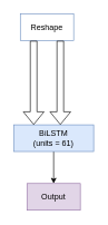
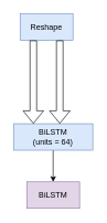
  <mxCell id="0" />
  <mxCell id="1" parent="0" />
- <mxCell id="2" value="Reshape" style="rounded=0;whiteSpace=wrap;html=1;fillColor=#ffffff;strokeColor=#6c8ebf;" vertex="1" parent="1"><mxGeometry x="30" y="20" width="80" height="40" as="geometry" /></mxCell>
+ <mxCell id="2" value="Reshape" style="rounded=0;whiteSpace=wrap;html=1;fillColor=#dae8fc;strokeColor=#6c8ebf;" vertex="1" parent="1"><mxGeometry x="30" y="20" width="80" height="40" as="geometry" /></mxCell>
  <mxCell id="3" style="edgeStyle=orthogonalEdgeStyle;rounded=0;orthogonalLoop=1;jettySize=auto;html=1;entryX=0.5;entryY=0;entryDx=0;entryDy=0;" edge="1" parent="1" source="4" target="7"><mxGeometry relative="1" as="geometry" /></mxCell>
- <mxCell id="4" value="BiLSTM&lt;div&gt;(units = 61)&lt;/div&gt;" style="rounded=0;whiteSpace=wrap;html=1;fillColor=#dae8fc;strokeColor=#6c8ebf;" vertex="1" parent="1"><mxGeometry x="20" y="186" width="120" height="40" as="geometry" /></mxCell>
+ <mxCell id="4" value="BiLSTM&lt;div&gt;(units = 64)&lt;/div&gt;" style="rounded=0;whiteSpace=wrap;html=1;fillColor=#dae8fc;strokeColor=#6c8ebf;" vertex="1" parent="1"><mxGeometry x="20" y="186" width="120" height="40" as="geometry" /></mxCell>
  <mxCell id="5" value="" style="shape=flexArrow;endArrow=classic;html=1;rounded=0;exitX=0.25;exitY=1;exitDx=0;exitDy=0;entryX=0.25;entryY=0;entryDx=0;entryDy=0;" edge="1" parent="1" source="2" target="4"><mxGeometry width="50" height="50" relative="1" as="geometry"><mxPoint x="-57" y="253" as="sourcePoint" /><mxPoint x="-57" y="323" as="targetPoint" /></mxGeometry></mxCell>
  <mxCell id="6" value="" style="shape=flexArrow;endArrow=classic;html=1;rounded=0;exitX=0.25;exitY=1;exitDx=0;exitDy=0;entryX=0.25;entryY=0;entryDx=0;entryDy=0;" edge="1" parent="1"><mxGeometry width="50" height="50" relative="1" as="geometry"><mxPoint x="90" y="60" as="sourcePoint" /><mxPoint x="90" y="186" as="targetPoint" /></mxGeometry></mxCell>
- <mxCell id="7" value="Output" style="rounded=0;whiteSpace=wrap;html=1;fillColor=#e1d5e7;strokeColor=#9673a6;" vertex="1" parent="1"><mxGeometry x="40" y="274" width="80" height="40" as="geometry" /></mxCell>
+ <mxCell id="7" value="BiLSTM" style="rounded=0;whiteSpace=wrap;html=1;fillColor=#e1d5e7;strokeColor=#9673a6;" vertex="1" parent="1"><mxGeometry x="40" y="274" width="80" height="40" as="geometry" /></mxCell>
